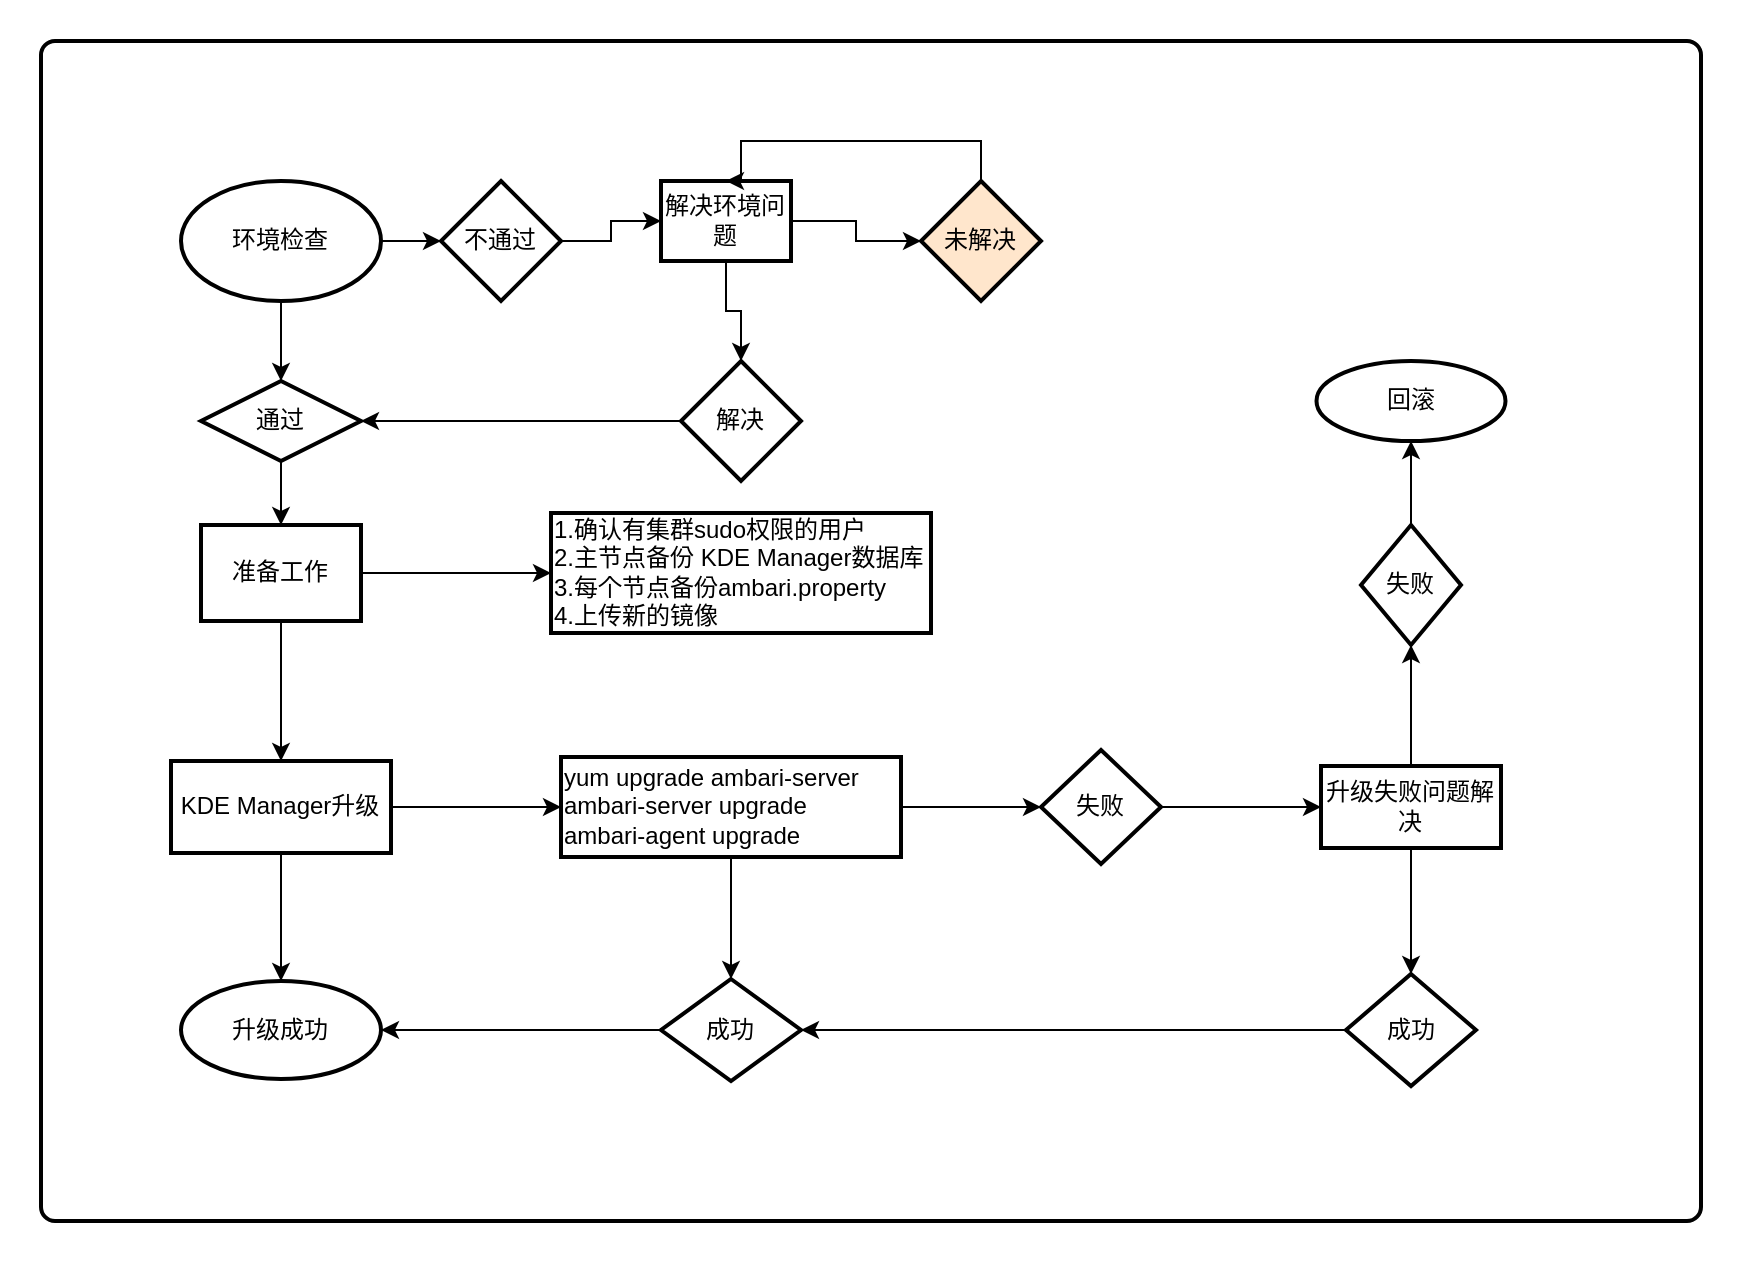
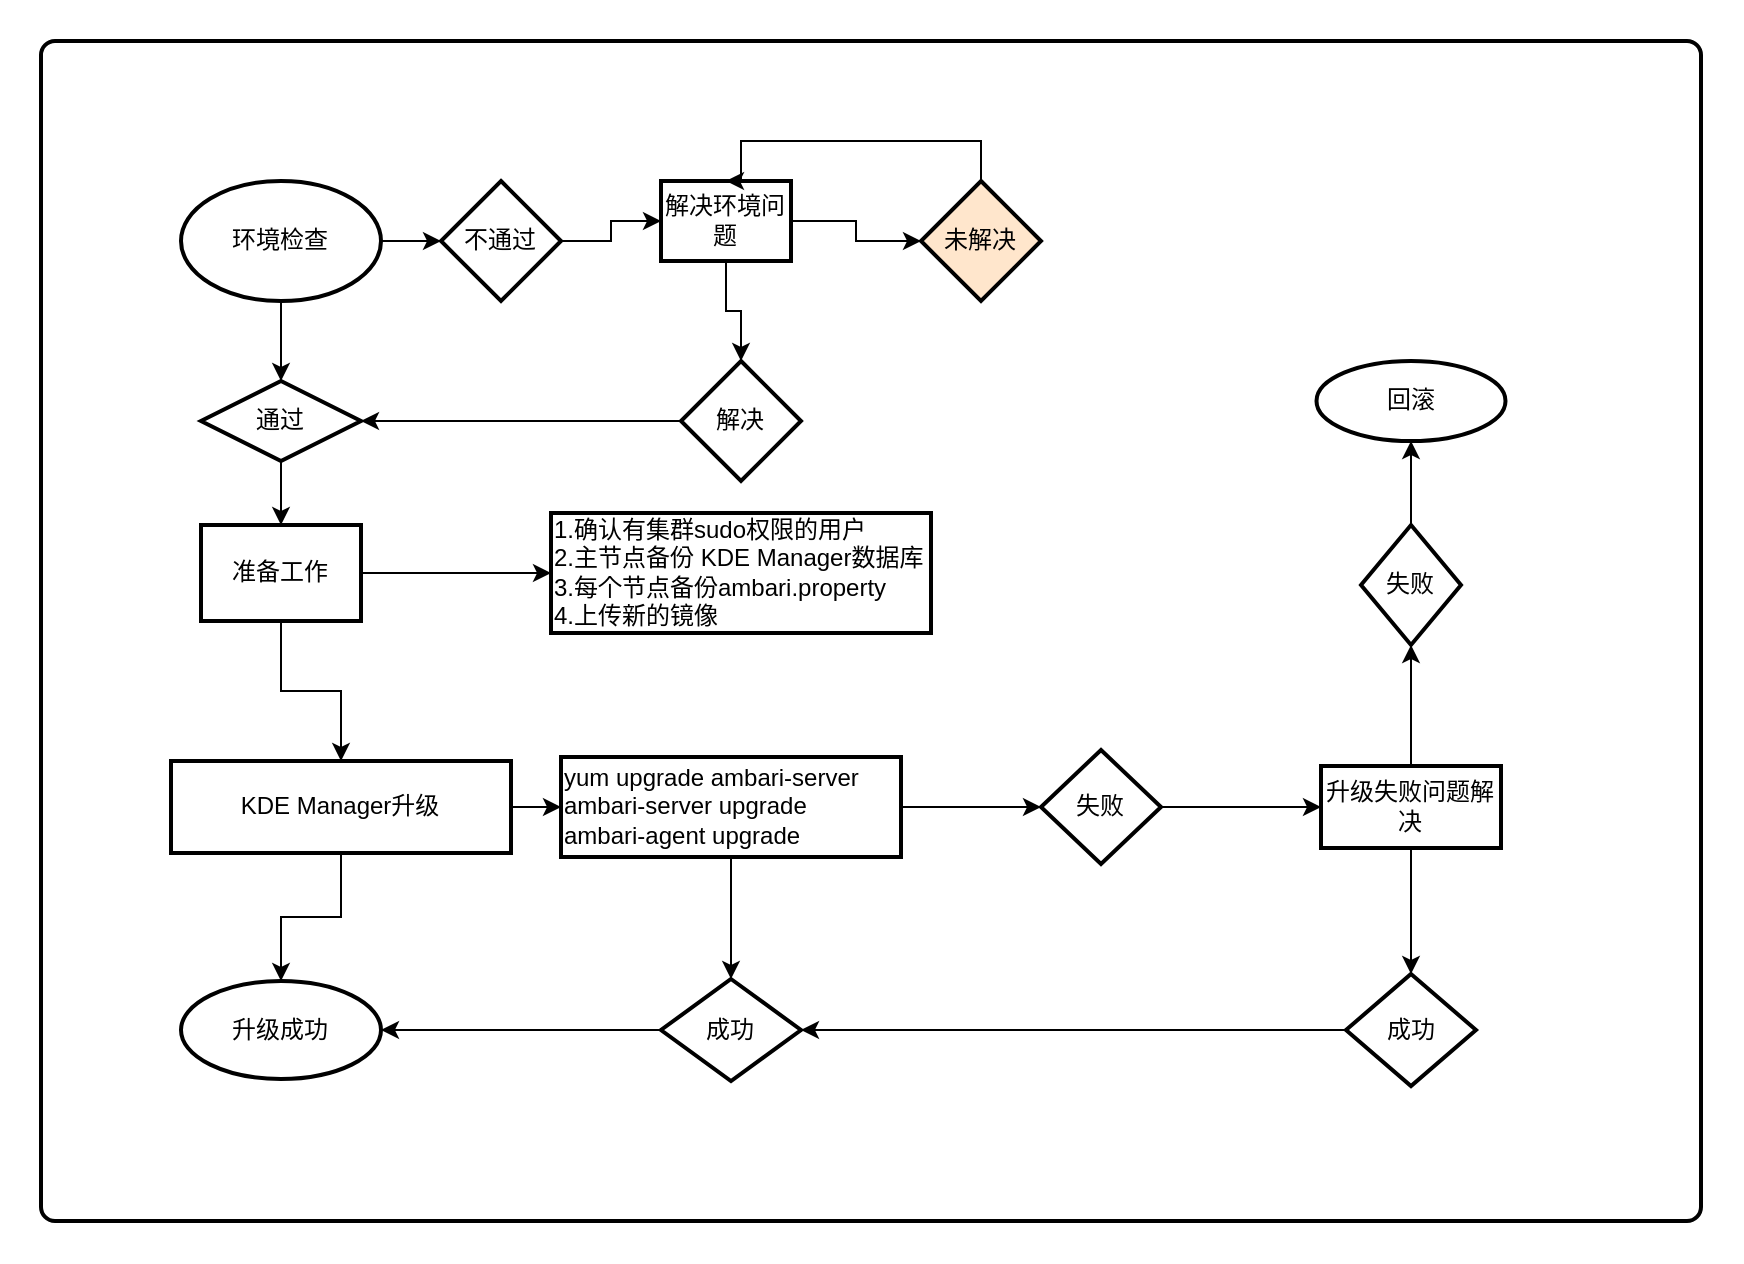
  <mxCell id="0" />
  <mxCell id="1" parent="0" />
  <mxCell id="2" value="" style="rounded=1;whiteSpace=wrap;html=1;absoluteArcSize=1;arcSize=14;strokeWidth=2;" vertex="1" parent="1"><mxGeometry x="20" y="20" width="830" height="590" as="geometry" /></mxCell>
  <mxCell id="3" value="" style="edgeStyle=orthogonalEdgeStyle;rounded=0;orthogonalLoop=1;jettySize=auto;html=1;" edge="1" parent="1" source="5" target="7"><mxGeometry relative="1" as="geometry" /></mxCell>
  <mxCell id="4" value="" style="edgeStyle=orthogonalEdgeStyle;rounded=0;orthogonalLoop=1;jettySize=auto;html=1;" edge="1" parent="1" source="5" target="9"><mxGeometry relative="1" as="geometry" /></mxCell>
  <mxCell id="5" value="环境检查" style="strokeWidth=2;html=1;shape=mxgraph.flowchart.start_1;whiteSpace=wrap;" vertex="1" parent="1"><mxGeometry x="90" y="90" width="100" height="60" as="geometry" /></mxCell>
  <mxCell id="6" value="" style="edgeStyle=orthogonalEdgeStyle;rounded=0;orthogonalLoop=1;jettySize=auto;html=1;" edge="1" parent="1" source="7" target="12"><mxGeometry relative="1" as="geometry" /></mxCell>
  <mxCell id="7" value="通过" style="strokeWidth=2;html=1;shape=mxgraph.flowchart.decision;whiteSpace=wrap;" vertex="1" parent="1"><mxGeometry x="100" y="190" width="80" height="40" as="geometry" /></mxCell>
  <mxCell id="8" value="" style="edgeStyle=orthogonalEdgeStyle;rounded=0;orthogonalLoop=1;jettySize=auto;html=1;" edge="1" parent="1" source="9" target="15"><mxGeometry relative="1" as="geometry" /></mxCell>
  <mxCell id="9" value="不通过" style="rhombus;whiteSpace=wrap;html=1;strokeWidth=2;" vertex="1" parent="1"><mxGeometry x="220" y="90" width="60" height="60" as="geometry" /></mxCell>
  <mxCell id="10" value="" style="edgeStyle=orthogonalEdgeStyle;rounded=0;orthogonalLoop=1;jettySize=auto;html=1;" edge="1" parent="1" source="12" target="20"><mxGeometry relative="1" as="geometry" /></mxCell>
  <mxCell id="11" value="" style="edgeStyle=orthogonalEdgeStyle;rounded=0;orthogonalLoop=1;jettySize=auto;html=1;" edge="1" parent="1" source="12" target="23"><mxGeometry relative="1" as="geometry" /></mxCell>
  <mxCell id="12" value="准备工作" style="whiteSpace=wrap;html=1;strokeWidth=2;" vertex="1" parent="1"><mxGeometry x="100" y="262" width="80" height="48" as="geometry" /></mxCell>
  <mxCell id="13" value="" style="edgeStyle=orthogonalEdgeStyle;rounded=0;orthogonalLoop=1;jettySize=auto;html=1;" edge="1" parent="1" source="15" target="17"><mxGeometry relative="1" as="geometry" /></mxCell>
  <mxCell id="14" value="" style="edgeStyle=orthogonalEdgeStyle;rounded=0;orthogonalLoop=1;jettySize=auto;html=1;" edge="1" parent="1" source="15" target="19"><mxGeometry relative="1" as="geometry" /></mxCell>
  <mxCell id="15" value="解决环境问题" style="whiteSpace=wrap;html=1;strokeWidth=2;" vertex="1" parent="1"><mxGeometry x="330" y="90" width="65" height="40" as="geometry" /></mxCell>
  <mxCell id="16" style="edgeStyle=orthogonalEdgeStyle;rounded=0;orthogonalLoop=1;jettySize=auto;html=1;entryX=1;entryY=0.5;entryDx=0;entryDy=0;entryPerimeter=0;" edge="1" parent="1" source="17" target="7"><mxGeometry relative="1" as="geometry" /></mxCell>
  <mxCell id="17" value="解决" style="rhombus;whiteSpace=wrap;html=1;strokeWidth=2;" vertex="1" parent="1"><mxGeometry x="340" y="180" width="60" height="60" as="geometry" /></mxCell>
  <mxCell id="18" style="edgeStyle=orthogonalEdgeStyle;rounded=0;orthogonalLoop=1;jettySize=auto;html=1;entryX=0.5;entryY=0;entryDx=0;entryDy=0;" edge="1" parent="1" source="19" target="15"><mxGeometry relative="1" as="geometry"><Array as="points"><mxPoint x="490" y="70" /><mxPoint x="370" y="70" /></Array></mxGeometry></mxCell>
  <mxCell id="19" value="未解决" style="rhombus;whiteSpace=wrap;html=1;strokeWidth=2;fillColor=#ffe6cc;" vertex="1" parent="1"><mxGeometry x="460" y="90" width="60" height="60" as="geometry" /></mxCell>
  <mxCell id="20" value="1.确认有集群sudo权限的用户&lt;br&gt;2.主节点备份 KDE Manager数据库&lt;br&gt;&lt;div&gt;&lt;span&gt;3.每个节点备份ambari.property&lt;/span&gt;&lt;/div&gt;&lt;div&gt;&lt;span&gt;4.上传新的镜像&lt;/span&gt;&lt;/div&gt;" style="whiteSpace=wrap;html=1;strokeWidth=2;align=left;" vertex="1" parent="1"><mxGeometry x="275" y="256" width="190" height="60" as="geometry" /></mxCell>
  <mxCell id="21" value="" style="edgeStyle=orthogonalEdgeStyle;rounded=0;orthogonalLoop=1;jettySize=auto;html=1;" edge="1" parent="1" source="23" target="26"><mxGeometry relative="1" as="geometry" /></mxCell>
  <mxCell id="22" value="" style="edgeStyle=orthogonalEdgeStyle;rounded=0;orthogonalLoop=1;jettySize=auto;html=1;" edge="1" parent="1" source="23" target="31"><mxGeometry relative="1" as="geometry" /></mxCell>
- <mxCell id="23" value="KDE Manager升级" style="whiteSpace=wrap;html=1;strokeWidth=2;" vertex="1" parent="1"><mxGeometry x="85" y="380" width="110" height="46" as="geometry" /></mxCell>
+ <mxCell id="23" value="KDE Manager升级" style="whiteSpace=wrap;html=1;strokeWidth=2;" vertex="1" parent="1"><mxGeometry x="85" y="380" width="170" height="46" as="geometry" /></mxCell>
  <mxCell id="24" value="" style="edgeStyle=orthogonalEdgeStyle;rounded=0;orthogonalLoop=1;jettySize=auto;html=1;" edge="1" parent="1" source="26" target="28"><mxGeometry relative="1" as="geometry" /></mxCell>
  <mxCell id="25" value="" style="edgeStyle=orthogonalEdgeStyle;rounded=0;orthogonalLoop=1;jettySize=auto;html=1;" edge="1" parent="1" source="26" target="30"><mxGeometry relative="1" as="geometry" /></mxCell>
  <mxCell id="26" value="yum upgrade ambari-server&amp;nbsp;&lt;br&gt;ambari-server upgrade&lt;br&gt;ambari-agent upgrade" style="whiteSpace=wrap;html=1;strokeWidth=2;align=left;" vertex="1" parent="1"><mxGeometry x="280" y="378" width="170" height="50" as="geometry" /></mxCell>
  <mxCell id="27" value="" style="edgeStyle=orthogonalEdgeStyle;rounded=0;orthogonalLoop=1;jettySize=auto;html=1;" edge="1" parent="1" source="28" target="34"><mxGeometry relative="1" as="geometry" /></mxCell>
  <mxCell id="28" value="失败" style="rhombus;whiteSpace=wrap;html=1;align=center;strokeWidth=2;" vertex="1" parent="1"><mxGeometry x="520" y="374.5" width="60" height="57" as="geometry" /></mxCell>
  <mxCell id="29" style="edgeStyle=orthogonalEdgeStyle;rounded=0;orthogonalLoop=1;jettySize=auto;html=1;entryX=1;entryY=0.5;entryDx=0;entryDy=0;" edge="1" parent="1" source="30" target="31"><mxGeometry relative="1" as="geometry" /></mxCell>
  <mxCell id="30" value="成功" style="rhombus;whiteSpace=wrap;html=1;align=center;strokeWidth=2;" vertex="1" parent="1"><mxGeometry x="330" y="489" width="70" height="51" as="geometry" /></mxCell>
  <mxCell id="31" value="升级成功" style="ellipse;whiteSpace=wrap;html=1;strokeWidth=2;" vertex="1" parent="1"><mxGeometry x="90" y="490" width="100" height="49" as="geometry" /></mxCell>
  <mxCell id="32" value="" style="edgeStyle=orthogonalEdgeStyle;rounded=0;orthogonalLoop=1;jettySize=auto;html=1;" edge="1" parent="1" source="34" target="36"><mxGeometry relative="1" as="geometry" /></mxCell>
  <mxCell id="33" value="" style="edgeStyle=orthogonalEdgeStyle;rounded=0;orthogonalLoop=1;jettySize=auto;html=1;" edge="1" parent="1" source="34" target="38"><mxGeometry relative="1" as="geometry" /></mxCell>
  <mxCell id="34" value="升级失败问题解决" style="whiteSpace=wrap;html=1;strokeWidth=2;" vertex="1" parent="1"><mxGeometry x="660" y="382.5" width="90" height="41" as="geometry" /></mxCell>
  <mxCell id="35" style="edgeStyle=orthogonalEdgeStyle;rounded=0;orthogonalLoop=1;jettySize=auto;html=1;entryX=1;entryY=0.5;entryDx=0;entryDy=0;" edge="1" parent="1" source="36" target="30"><mxGeometry relative="1" as="geometry" /></mxCell>
  <mxCell id="36" value="成功" style="rhombus;whiteSpace=wrap;html=1;strokeWidth=2;" vertex="1" parent="1"><mxGeometry x="672.5" y="486.5" width="65" height="56" as="geometry" /></mxCell>
  <mxCell id="37" value="" style="edgeStyle=orthogonalEdgeStyle;rounded=0;orthogonalLoop=1;jettySize=auto;html=1;" edge="1" parent="1" source="38" target="39"><mxGeometry relative="1" as="geometry" /></mxCell>
  <mxCell id="38" value="失败" style="rhombus;whiteSpace=wrap;html=1;strokeWidth=2;" vertex="1" parent="1"><mxGeometry x="680" y="262" width="50" height="60" as="geometry" /></mxCell>
  <mxCell id="39" value="回滚" style="ellipse;whiteSpace=wrap;html=1;strokeWidth=2;" vertex="1" parent="1"><mxGeometry x="657.75" y="180" width="94.5" height="40" as="geometry" /></mxCell>
